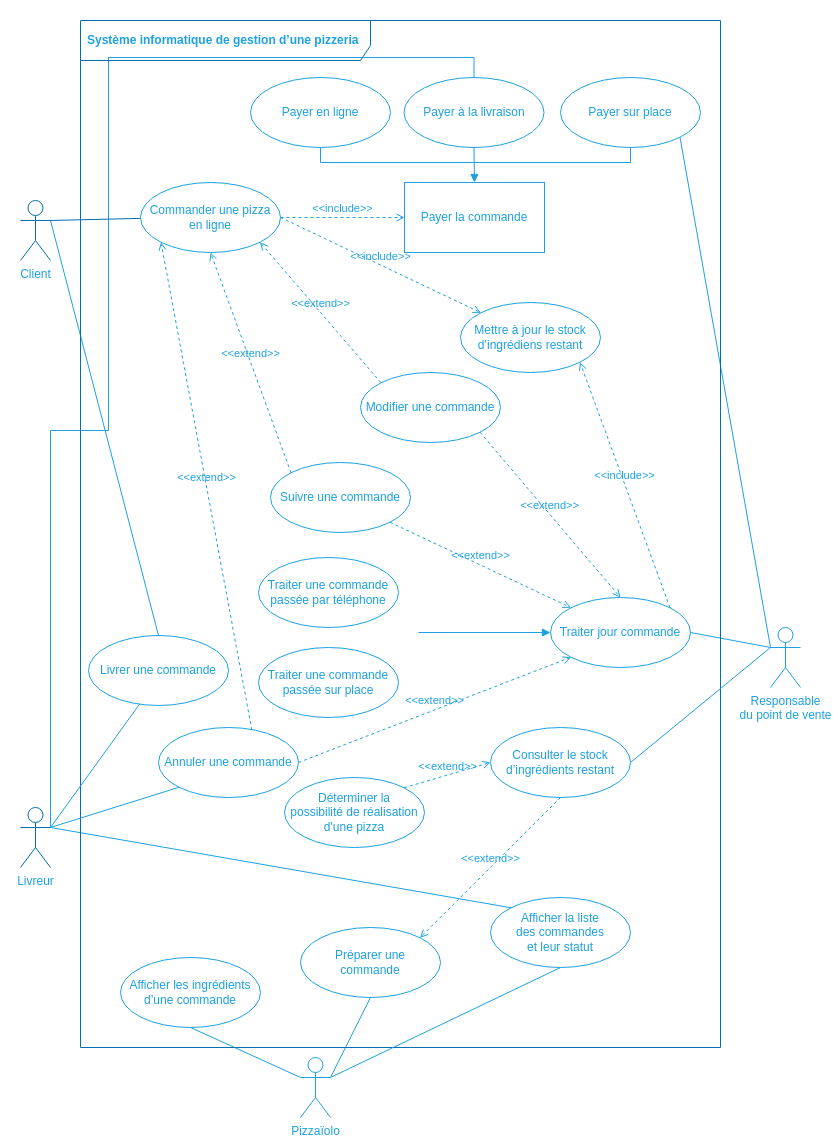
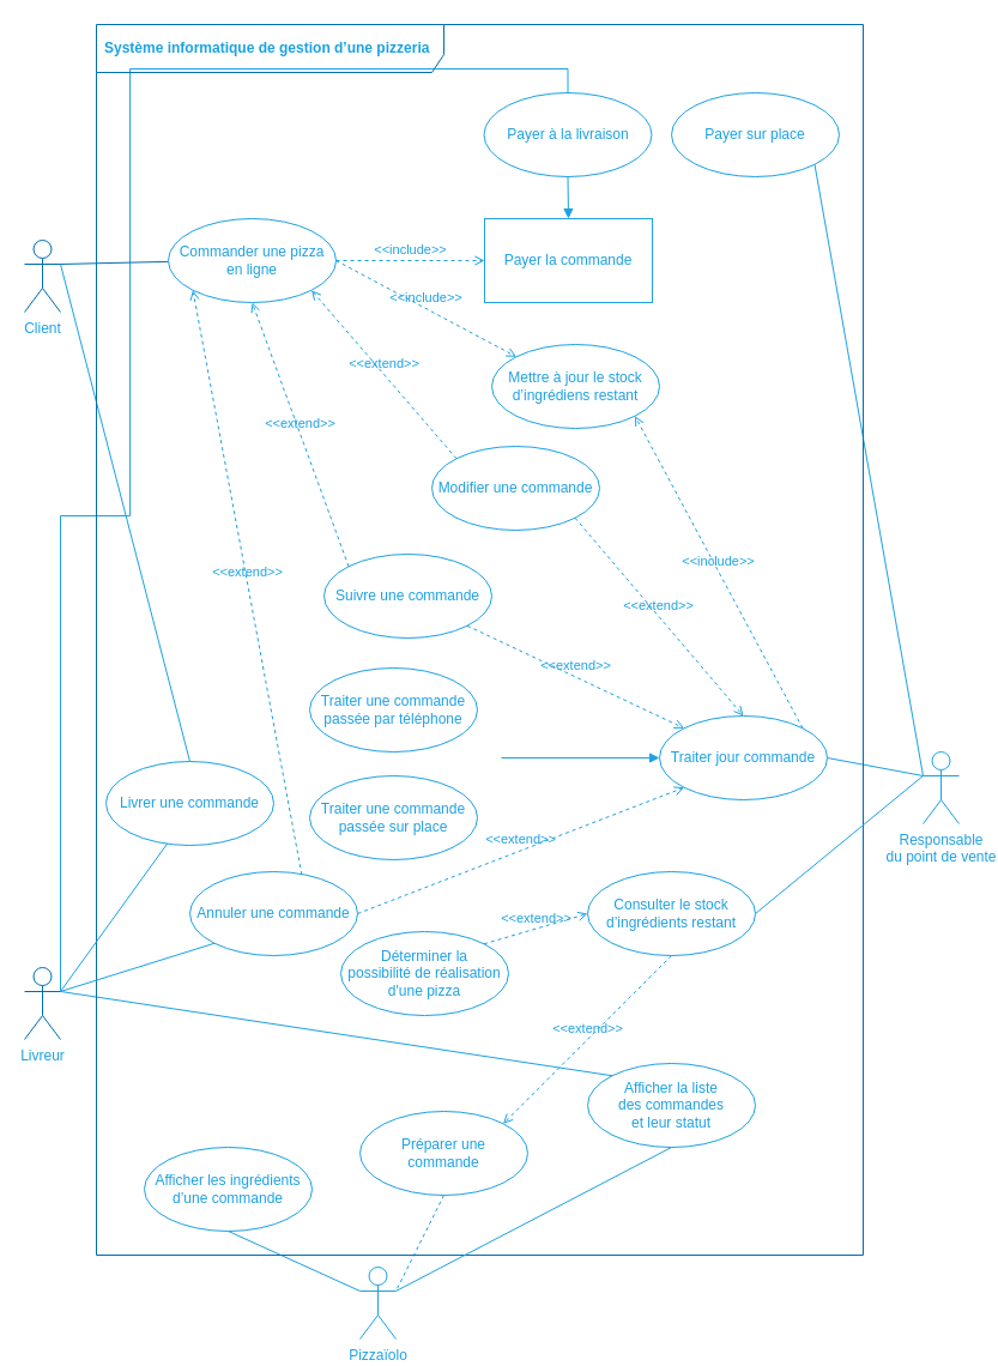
  <mxCell id="0" />
  <mxCell id="1" value="Application" style="" parent="0" />
- <mxCell id="2" style="edgeStyle=none;rounded=0;orthogonalLoop=1;jettySize=auto;html=1;exitX=0.5;exitY=1;exitDx=0;exitDy=0;entryX=1;entryY=0.333;entryDx=0;entryDy=0;entryPerimeter=0;endArrow=none;endFill=0;strokeColor=#1DA1E1;" parent="1" source="28" target="21" edge="1"><mxGeometry relative="1" as="geometry" /></mxCell>
+ <mxCell id="2" style="edgeStyle=none;rounded=0;orthogonalLoop=1;jettySize=auto;html=1;exitX=0.5;exitY=1;exitDx=0;exitDy=0;entryX=1;entryY=0.333;entryDx=0;entryDy=0;entryPerimeter=0;endArrow=none;endFill=0;strokeColor=#1DA1E1;dashed=1;" parent="1" source="28" target="21" edge="1"><mxGeometry relative="1" as="geometry" /></mxCell>
  <mxCell id="3" style="edgeStyle=none;rounded=0;orthogonalLoop=1;jettySize=auto;html=1;exitX=0.5;exitY=1;exitDx=0;exitDy=0;entryX=0;entryY=0.333;entryDx=0;entryDy=0;entryPerimeter=0;endArrow=none;endFill=0;strokeColor=#1DA1E1;" parent="1" source="35" target="21" edge="1"><mxGeometry relative="1" as="geometry" /></mxCell>
  <mxCell id="4" style="edgeStyle=none;rounded=0;orthogonalLoop=1;jettySize=auto;html=1;exitX=0;exitY=0;exitDx=0;exitDy=0;entryX=1;entryY=0.333;entryDx=0;entryDy=0;entryPerimeter=0;endArrow=none;endFill=0;targetPerimeterSpacing=-12;strokeColor=#1DA1E1;" parent="1" source="41" target="23" edge="1"><mxGeometry relative="1" as="geometry" /></mxCell>
  <mxCell id="5" style="rounded=0;orthogonalLoop=1;jettySize=auto;html=1;exitX=1;exitY=0.5;exitDx=0;exitDy=0;entryX=0;entryY=0.333;entryDx=0;entryDy=0;entryPerimeter=0;startArrow=none;startFill=0;endArrow=none;endFill=0;strokeColor=#1DA1E1;" parent="1" source="50" target="34" edge="1"><mxGeometry relative="1" as="geometry" /></mxCell>
  <mxCell id="6" value="&lt;font color=&quot;#1da1e1&quot;&gt;&amp;lt;&amp;lt;extend&amp;gt;&amp;gt;&lt;/font&gt;" style="html=1;verticalAlign=bottom;labelBackgroundColor=none;endArrow=open;endFill=0;dashed=1;strokeColor=#1DA1E1;entryX=1;entryY=1;entryDx=0;entryDy=0;exitX=0;exitY=0;exitDx=0;exitDy=0;" parent="1" source="29" target="26" edge="1"><mxGeometry width="160" relative="1" as="geometry"><mxPoint x="140" y="302" as="sourcePoint" /><mxPoint x="300" y="302" as="targetPoint" /></mxGeometry></mxCell>
  <mxCell id="7" value="&lt;font color=&quot;#1da1e1&quot;&gt;&amp;lt;&amp;lt;extend&amp;gt;&amp;gt;&lt;/font&gt;" style="html=1;verticalAlign=bottom;labelBackgroundColor=none;endArrow=open;endFill=0;dashed=1;strokeColor=#1DA1E1;entryX=0.5;entryY=1;entryDx=0;entryDy=0;exitX=0;exitY=0;exitDx=0;exitDy=0;" parent="1" source="47" target="26" edge="1"><mxGeometry width="160" relative="1" as="geometry"><mxPoint x="240.503" y="332.251" as="sourcePoint" /><mxPoint x="170" y="282" as="targetPoint" /></mxGeometry></mxCell>
  <mxCell id="8" value="&lt;font color=&quot;#1da1e1&quot;&gt;&amp;lt;&amp;lt;extend&amp;gt;&amp;gt;&lt;/font&gt;" style="html=1;verticalAlign=bottom;labelBackgroundColor=none;endArrow=open;endFill=0;dashed=1;strokeColor=#1DA1E1;entryX=0;entryY=1;entryDx=0;entryDy=0;exitX=0.667;exitY=0.036;exitDx=0;exitDy=0;exitPerimeter=0;" parent="1" source="44" target="26" edge="1"><mxGeometry width="160" relative="1" as="geometry"><mxPoint x="220" y="467" as="sourcePoint" /><mxPoint x="190" y="357" as="targetPoint" /></mxGeometry></mxCell>
  <mxCell id="9" value="&lt;font color=&quot;#1da1e1&quot;&gt;&amp;lt;&amp;lt;extend&amp;gt;&amp;gt;&lt;/font&gt;" style="html=1;verticalAlign=bottom;labelBackgroundColor=none;endArrow=open;endFill=0;dashed=1;strokeColor=#1DA1E1;entryX=0.5;entryY=0;entryDx=0;entryDy=0;exitX=1;exitY=1;exitDx=0;exitDy=0;" parent="1" source="29" target="50" edge="1"><mxGeometry width="160" relative="1" as="geometry"><mxPoint x="290" y="327" as="sourcePoint" /><mxPoint x="220" y="187" as="targetPoint" /></mxGeometry></mxCell>
  <mxCell id="10" value="" style="group" parent="1" vertex="1" connectable="0"><mxGeometry x="458" y="632" as="geometry" /></mxCell>
  <mxCell id="11" style="rounded=0;orthogonalLoop=1;jettySize=auto;html=1;exitX=0;exitY=0.5;exitDx=0;exitDy=0;endArrow=none;endFill=0;strokeColor=#1DA1E1;edgeStyle=orthogonalEdgeStyle;startArrow=block;startFill=1;" parent="10" source="50" edge="1"><mxGeometry relative="1" as="geometry"><mxPoint x="-40" as="targetPoint" /></mxGeometry></mxCell>
  <mxCell id="12" value="&lt;font color=&quot;#1da1e1&quot;&gt;&amp;lt;&amp;lt;extend&amp;gt;&amp;gt;&lt;/font&gt;" style="html=1;verticalAlign=bottom;labelBackgroundColor=none;endArrow=open;endFill=0;dashed=1;strokeColor=#1DA1E1;entryX=0;entryY=0;entryDx=0;entryDy=0;exitX=1;exitY=1;exitDx=0;exitDy=0;" parent="1" source="47" target="50" edge="1"><mxGeometry width="160" relative="1" as="geometry"><mxPoint x="519.997" y="346.999" as="sourcePoint" /><mxPoint x="581.003" y="522.501" as="targetPoint" /></mxGeometry></mxCell>
  <mxCell id="13" value="&lt;font color=&quot;#1da1e1&quot;&gt;&amp;lt;&amp;lt;extend&amp;gt;&amp;gt;&lt;/font&gt;" style="html=1;verticalAlign=bottom;labelBackgroundColor=none;endArrow=open;endFill=0;dashed=1;strokeColor=#1DA1E1;entryX=0;entryY=1;entryDx=0;entryDy=0;exitX=1;exitY=0.5;exitDx=0;exitDy=0;" parent="1" source="44" target="50" edge="1"><mxGeometry width="160" relative="1" as="geometry"><mxPoint x="399.997" y="686.999" as="sourcePoint" /><mxPoint x="461.003" y="862.501" as="targetPoint" /></mxGeometry></mxCell>
  <mxCell id="14" value="&lt;font color=&quot;#1da1e1&quot;&gt;&amp;lt;&amp;lt;extend&amp;gt;&amp;gt;&lt;/font&gt;" style="html=1;verticalAlign=bottom;labelBackgroundColor=none;endArrow=open;endFill=0;dashed=1;strokeColor=#1DA1E1;entryX=0;entryY=0.5;entryDx=0;entryDy=0;exitX=1;exitY=0;exitDx=0;exitDy=0;" parent="1" source="52" target="37" edge="1"><mxGeometry width="160" relative="1" as="geometry"><mxPoint x="309.5" y="647" as="sourcePoint" /><mxPoint x="480.003" y="757.251" as="targetPoint" /></mxGeometry></mxCell>
  <mxCell id="15" value="&lt;font color=&quot;#1da1e1&quot;&gt;&amp;lt;&amp;lt;extend&amp;gt;&amp;gt;&lt;/font&gt;" style="html=1;verticalAlign=bottom;labelBackgroundColor=none;endArrow=open;endFill=0;dashed=1;strokeColor=#1DA1E1;exitX=0.5;exitY=1;exitDx=0;exitDy=0;entryX=1;entryY=0;entryDx=0;entryDy=0;" parent="1" source="37" target="28" edge="1"><mxGeometry width="160" relative="1" as="geometry"><mxPoint x="470" y="812" as="sourcePoint" /><mxPoint x="570" y="837" as="targetPoint" /></mxGeometry></mxCell>
  <mxCell id="16" style="edgeStyle=none;rounded=0;orthogonalLoop=1;jettySize=auto;html=1;exitX=0.5;exitY=0;exitDx=0;exitDy=0;entryX=1;entryY=0.333;entryDx=0;entryDy=0;entryPerimeter=0;startArrow=none;startFill=0;endArrow=none;endFill=0;strokeColor=#1DA1E1;" parent="1" source="27" target="25" edge="1"><mxGeometry relative="1" as="geometry" /></mxCell>
  <mxCell id="17" style="rounded=0;orthogonalLoop=1;jettySize=auto;html=1;exitX=1;exitY=1;exitDx=0;exitDy=0;entryX=0;entryY=0.333;entryDx=0;entryDy=0;entryPerimeter=0;strokeColor=#1DA1E1;endArrow=none;endFill=0;" edge="1" parent="1" source="46" target="34"><mxGeometry relative="1" as="geometry" /></mxCell>
  <mxCell id="18" style="edgeStyle=orthogonalEdgeStyle;rounded=0;orthogonalLoop=1;jettySize=auto;html=1;exitX=0.5;exitY=0;exitDx=0;exitDy=0;endArrow=none;endFill=0;strokeColor=#1DA1E1;entryX=1;entryY=0.333;entryDx=0;entryDy=0;entryPerimeter=0;" edge="1" parent="1" source="48" target="23"><mxGeometry relative="1" as="geometry"><mxPoint x="48" y="770" as="targetPoint" /><Array as="points"><mxPoint x="473" y="57" /><mxPoint x="108" y="57" /><mxPoint x="108" y="430" /><mxPoint x="50" y="430" /></Array></mxGeometry></mxCell>
  <mxCell id="19" value="&lt;font color=&quot;#1da1e1&quot;&gt;Système informatique de gestion d’une pizzeria&lt;/font&gt;" style="shape=umlFrame;whiteSpace=wrap;html=1;width=290;height=40;boundedLbl=1;verticalAlign=middle;align=left;spacingLeft=5;strokeColor=#006EAF;fontColor=#ffffff;fillColor=none;fontStyle=1" vertex="1" parent="1"><mxGeometry x="80" y="20" width="640" height="1027" as="geometry" /></mxCell>
  <mxCell id="20" value="Acteurs et actions" parent="0" />
  <mxCell id="21" value="&lt;font color=&quot;#1da1e1&quot;&gt;Pizzaïolo&lt;/font&gt;" style="shape=umlActor;verticalLabelPosition=bottom;verticalAlign=top;html=1;strokeColor=#1DA1E1;fillColor=none;" parent="20" vertex="1"><mxGeometry x="300" y="1057" width="30" height="60" as="geometry" /></mxCell>
  <mxCell id="22" style="edgeStyle=none;orthogonalLoop=1;jettySize=auto;html=1;exitX=1;exitY=0.333;exitDx=0;exitDy=0;exitPerimeter=0;entryX=0.366;entryY=0.977;entryDx=0;entryDy=0;startArrow=none;startFill=0;endArrow=none;endFill=0;targetPerimeterSpacing=0;strokeColor=#1DA1E1;entryPerimeter=0;" parent="20" source="23" target="27" edge="1"><mxGeometry relative="1" as="geometry" /></mxCell>
  <mxCell id="23" value="&lt;font color=&quot;#1da1e1&quot;&gt;Livreur&lt;/font&gt;" style="shape=umlActor;verticalLabelPosition=bottom;verticalAlign=top;html=1;strokeColor=#006EAF;fontColor=#ffffff;fillColor=none;rotation=0;direction=east;" parent="20" vertex="1"><mxGeometry x="20" y="807" width="30" height="60" as="geometry" /></mxCell>
  <mxCell id="24" style="rounded=0;orthogonalLoop=1;jettySize=auto;html=1;exitX=1;exitY=0.333;exitDx=0;exitDy=0;exitPerimeter=0;endArrow=none;endFill=0;fillColor=#1ba1e2;strokeColor=#006EAF;" parent="20" source="25" target="26" edge="1"><mxGeometry relative="1" as="geometry" /></mxCell>
  <mxCell id="25" value="&lt;font color=&quot;#1da1e1&quot;&gt;Client&lt;/font&gt;" style="shape=umlActor;verticalLabelPosition=bottom;verticalAlign=top;html=1;strokeColor=#006EAF;fontColor=#ffffff;fillColor=none;" parent="20" vertex="1"><mxGeometry x="20" y="200" width="30" height="60" as="geometry" /></mxCell>
  <mxCell id="26" value="&lt;font color=&quot;#1da1e1&quot;&gt;Commander une pizza &lt;br&gt;en ligne&lt;/font&gt;" style="ellipse;whiteSpace=wrap;html=1;fillColor=none;strokeColor=#1DA1E1;" parent="20" vertex="1"><mxGeometry x="140" y="182" width="140" height="70" as="geometry" /></mxCell>
  <mxCell id="27" value="&lt;font color=&quot;#1da1e1&quot;&gt;Livrer une&amp;nbsp;commande&lt;/font&gt;" style="ellipse;whiteSpace=wrap;html=1;fillColor=none;strokeColor=#1DA1E1;" parent="20" vertex="1"><mxGeometry x="88" y="635" width="140" height="70" as="geometry" /></mxCell>
  <mxCell id="28" value="&lt;font color=&quot;#1da1e1&quot;&gt;Préparer une &lt;br&gt;commande&lt;/font&gt;" style="ellipse;whiteSpace=wrap;html=1;fillColor=none;strokeColor=#1DA1E1;" parent="20" vertex="1"><mxGeometry x="300" y="927" width="140" height="70" as="geometry" /></mxCell>
  <mxCell id="29" value="&lt;font color=&quot;#1da1e1&quot;&gt;Modifier une commande&lt;/font&gt;" style="ellipse;whiteSpace=wrap;html=1;fillColor=none;strokeColor=#1DA1E1;" parent="20" vertex="1"><mxGeometry x="360" y="372" width="140" height="70" as="geometry" /></mxCell>
  <mxCell id="30" style="edgeStyle=orthogonalEdgeStyle;rounded=0;orthogonalLoop=1;jettySize=auto;html=1;exitX=0.5;exitY=0;exitDx=0;exitDy=0;startArrow=block;startFill=1;endArrow=none;endFill=0;targetPerimeterSpacing=0;strokeColor=#1DA1E1;entryX=0.5;entryY=1;entryDx=0;entryDy=0;" parent="20" source="31" target="48" edge="1"><mxGeometry relative="1" as="geometry"><mxPoint x="430" y="202" as="targetPoint" /></mxGeometry></mxCell>
  <mxCell id="31" value="&lt;font color=&quot;#1da1e1&quot;&gt;Payer la commande&lt;/font&gt;" style="whiteSpace=wrap;html=1;fillColor=none;strokeColor=#1DA1E1;rounded=0;" parent="20" vertex="1"><mxGeometry x="404" y="182" width="140" height="70" as="geometry" /></mxCell>
  <mxCell id="32" value="&lt;font color=&quot;#1da1e1&quot;&gt;&amp;lt;&amp;lt;include&amp;gt;&amp;gt;&lt;/font&gt;" style="html=1;verticalAlign=bottom;labelBackgroundColor=none;endArrow=open;endFill=0;dashed=1;strokeColor=#1DA1E1;entryX=0;entryY=0.5;entryDx=0;entryDy=0;exitX=1;exitY=0.5;exitDx=0;exitDy=0;" parent="20" source="26" target="31" edge="1"><mxGeometry width="160" relative="1" as="geometry"><mxPoint x="580" y="207" as="sourcePoint" /><mxPoint x="680" y="206" as="targetPoint" /></mxGeometry></mxCell>
  <mxCell id="33" value="&lt;font color=&quot;#1da1e1&quot; style=&quot;font-weight: normal&quot;&gt;Traiter une commande passée sur place&lt;/font&gt;" style="ellipse;whiteSpace=wrap;html=1;fillColor=none;strokeColor=#1DA1E1;fontStyle=1" parent="20" vertex="1"><mxGeometry x="258" y="647" width="140" height="70" as="geometry" /></mxCell>
  <mxCell id="34" value="&lt;font color=&quot;#1da1e1&quot;&gt;Responsable &lt;br&gt;du point de vente&lt;br&gt;&lt;/font&gt;" style="shape=umlActor;verticalLabelPosition=bottom;verticalAlign=top;html=1;strokeColor=#1DA1E1;fillColor=none;" parent="20" vertex="1"><mxGeometry x="770" y="627" width="30" height="60" as="geometry" /></mxCell>
  <mxCell id="35" value="&lt;font color=&quot;#1da1e1&quot;&gt;Afficher les ingrédients&lt;br&gt;d’une commande&lt;br&gt;&lt;/font&gt;" style="ellipse;whiteSpace=wrap;html=1;fillColor=none;strokeColor=#1DA1E1;" parent="20" vertex="1"><mxGeometry x="120" y="957" width="140" height="70" as="geometry" /></mxCell>
  <mxCell id="36" style="edgeStyle=none;orthogonalLoop=1;jettySize=auto;html=1;exitX=1;exitY=0.5;exitDx=0;exitDy=0;entryX=0;entryY=0.333;entryDx=0;entryDy=0;entryPerimeter=0;startArrow=none;startFill=0;endArrow=none;endFill=0;targetPerimeterSpacing=0;strokeColor=#1DA1E1;" parent="20" source="37" target="34" edge="1"><mxGeometry relative="1" as="geometry" /></mxCell>
  <mxCell id="37" value="&lt;font color=&quot;#1da1e1&quot;&gt;Consulter le stock d’ingrédients restant&lt;/font&gt;" style="ellipse;whiteSpace=wrap;html=1;fillColor=none;strokeColor=#1DA1E1;" parent="20" vertex="1"><mxGeometry x="490" y="727" width="140" height="70" as="geometry" /></mxCell>
- <mxCell id="38" value="&lt;font color=&quot;#1da1e1&quot;&gt;Mettre à jour le stock d’ingrédiens restant&lt;/font&gt;" style="ellipse;whiteSpace=wrap;html=1;fillColor=none;strokeColor=#1DA1E1;" parent="20" vertex="1"><mxGeometry x="460" y="302" width="140" height="70" as="geometry" /></mxCell>
+ <mxCell id="38" value="&lt;font color=&quot;#1da1e1&quot;&gt;Mettre à jour le stock d’ingrédiens restant&lt;/font&gt;" style="ellipse;whiteSpace=wrap;html=1;fillColor=none;strokeColor=#1DA1E1;" parent="20" vertex="1"><mxGeometry x="410" y="287" width="140" height="70" as="geometry" /></mxCell>
  <mxCell id="39" value="&lt;font color=&quot;#1da1e1&quot; style=&quot;font-weight: normal&quot;&gt;Traiter une commande passée par téléphone&lt;/font&gt;" style="ellipse;whiteSpace=wrap;html=1;fillColor=none;strokeColor=#1DA1E1;fontStyle=1" parent="20" vertex="1"><mxGeometry x="258" y="557" width="140" height="70" as="geometry" /></mxCell>
  <mxCell id="40" style="rounded=0;orthogonalLoop=1;jettySize=auto;html=1;exitX=0.5;exitY=1;exitDx=0;exitDy=0;entryX=1;entryY=0.333;entryDx=0;entryDy=0;entryPerimeter=0;startArrow=none;startFill=0;endArrow=none;endFill=0;targetPerimeterSpacing=0;strokeColor=#1DA1E1;" parent="20" source="41" target="21" edge="1"><mxGeometry relative="1" as="geometry" /></mxCell>
- <mxCell id="41" value="&lt;font color=&quot;#1da1e1&quot;&gt;Afficher la liste &lt;br&gt;des commandes &lt;br&gt;et leur statut&lt;/font&gt;" style="ellipse;whiteSpace=wrap;html=1;fillColor=none;strokeColor=#1DA1E1;" parent="20" vertex="1"><mxGeometry x="490" y="897" width="140" height="70" as="geometry" /></mxCell>
- <mxCell id="42" style="edgeStyle=orthogonalEdgeStyle;orthogonalLoop=1;jettySize=auto;html=1;exitX=0.5;exitY=1;exitDx=0;exitDy=0;entryX=0.5;entryY=1;entryDx=0;entryDy=0;startArrow=none;startFill=0;endArrow=none;endFill=0;targetPerimeterSpacing=0;strokeColor=#1DA1E1;rounded=0;" parent="20" source="43" target="46" edge="1"><mxGeometry relative="1" as="geometry"><Array as="points"><mxPoint x="320" y="162" /><mxPoint x="630" y="162" /></Array></mxGeometry></mxCell>
- <mxCell id="43" value="&lt;font color=&quot;#1da1e1&quot;&gt;Payer en ligne&lt;br&gt;&lt;/font&gt;" style="ellipse;whiteSpace=wrap;html=1;fillColor=none;strokeColor=#1DA1E1;" parent="20" vertex="1"><mxGeometry x="250" y="77" width="140" height="70" as="geometry" /></mxCell>
+ <mxCell id="41" value="&lt;font color=&quot;#1da1e1&quot;&gt;Afficher la liste &lt;br&gt;des commandes &lt;br&gt;et leur statut&lt;/font&gt;" style="ellipse;whiteSpace=wrap;html=1;fillColor=none;strokeColor=#1DA1E1;" parent="20" vertex="1"><mxGeometry x="490" y="887" width="140" height="70" as="geometry" /></mxCell>
  <mxCell id="44" value="&lt;font color=&quot;#1da1e1&quot;&gt;Annuler une commande&lt;/font&gt;" style="ellipse;whiteSpace=wrap;html=1;fillColor=none;strokeColor=#1DA1E1;" parent="20" vertex="1"><mxGeometry x="158" y="727" width="140" height="70" as="geometry" /></mxCell>
  <mxCell id="45" style="edgeStyle=none;orthogonalLoop=1;jettySize=auto;html=1;exitX=0;exitY=1;exitDx=0;exitDy=0;entryX=1;entryY=0.333;entryDx=0;entryDy=0;entryPerimeter=0;startArrow=none;startFill=0;endArrow=none;endFill=0;targetPerimeterSpacing=0;strokeColor=#1DA1E1;" parent="20" source="44" target="23" edge="1"><mxGeometry relative="1" as="geometry" /></mxCell>
  <mxCell id="46" value="&lt;font color=&quot;#1da1e1&quot;&gt;Payer sur place&lt;br&gt;&lt;/font&gt;" style="ellipse;whiteSpace=wrap;html=1;fillColor=none;strokeColor=#1DA1E1;" parent="20" vertex="1"><mxGeometry x="560" y="77" width="140" height="70" as="geometry" /></mxCell>
  <mxCell id="47" value="&lt;font color=&quot;#1da1e1&quot;&gt;Suivre une commande&lt;/font&gt;" style="ellipse;whiteSpace=wrap;html=1;fillColor=none;strokeColor=#1DA1E1;" parent="20" vertex="1"><mxGeometry x="270" y="462" width="140" height="70" as="geometry" /></mxCell>
  <mxCell id="48" value="&lt;font color=&quot;#1da1e1&quot;&gt;Payer à la livraison&lt;br&gt;&lt;/font&gt;" style="ellipse;whiteSpace=wrap;html=1;fillColor=none;strokeColor=#1DA1E1;" parent="20" vertex="1"><mxGeometry x="403.5" y="77" width="140" height="70" as="geometry" /></mxCell>
  <mxCell id="49" value="&lt;font color=&quot;#1da1e1&quot;&gt;&amp;lt;&amp;lt;include&amp;gt;&amp;gt;&lt;/font&gt;" style="html=1;verticalAlign=bottom;labelBackgroundColor=none;endArrow=open;endFill=0;dashed=1;strokeColor=#1DA1E1;entryX=0;entryY=0;entryDx=0;entryDy=0;exitX=1;exitY=0.5;exitDx=0;exitDy=0;" parent="20" source="26" target="38" edge="1"><mxGeometry width="160" relative="1" as="geometry"><mxPoint x="319.997" y="241.999" as="sourcePoint" /><mxPoint x="470.5" y="372.25" as="targetPoint" /></mxGeometry></mxCell>
  <mxCell id="50" value="&lt;font color=&quot;#1da1e1&quot; style=&quot;font-weight: normal&quot;&gt;Traiter jour commande&lt;/font&gt;" style="ellipse;whiteSpace=wrap;html=1;fillColor=none;strokeColor=#1DA1E1;fontStyle=1" parent="20" vertex="1"><mxGeometry x="550" y="597" width="140" height="70" as="geometry" /></mxCell>
  <mxCell id="51" value="&lt;font color=&quot;#1da1e1&quot;&gt;&amp;lt;&amp;lt;include&amp;gt;&amp;gt;&lt;/font&gt;" style="html=1;verticalAlign=bottom;labelBackgroundColor=none;endArrow=open;endFill=0;dashed=1;strokeColor=#1DA1E1;entryX=1;entryY=1;entryDx=0;entryDy=0;exitX=1;exitY=0;exitDx=0;exitDy=0;" parent="20" source="50" target="38" edge="1"><mxGeometry width="160" relative="1" as="geometry"><mxPoint x="629.997" y="266.999" as="sourcePoint" /><mxPoint x="851.003" y="337.501" as="targetPoint" /></mxGeometry></mxCell>
  <mxCell id="52" value="&lt;font color=&quot;#1da1e1&quot;&gt;Déterminer la &lt;br&gt;possibilité de réalisation d'une pizza&lt;br&gt;&lt;/font&gt;" style="ellipse;whiteSpace=wrap;html=1;fillColor=none;strokeColor=#1DA1E1;" parent="20" vertex="1"><mxGeometry x="284" y="777" width="140" height="70" as="geometry" /></mxCell>
